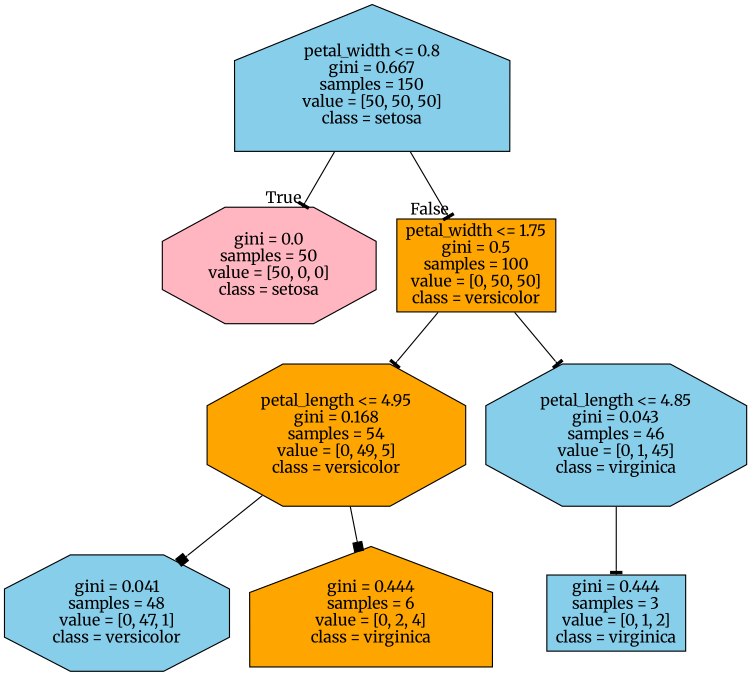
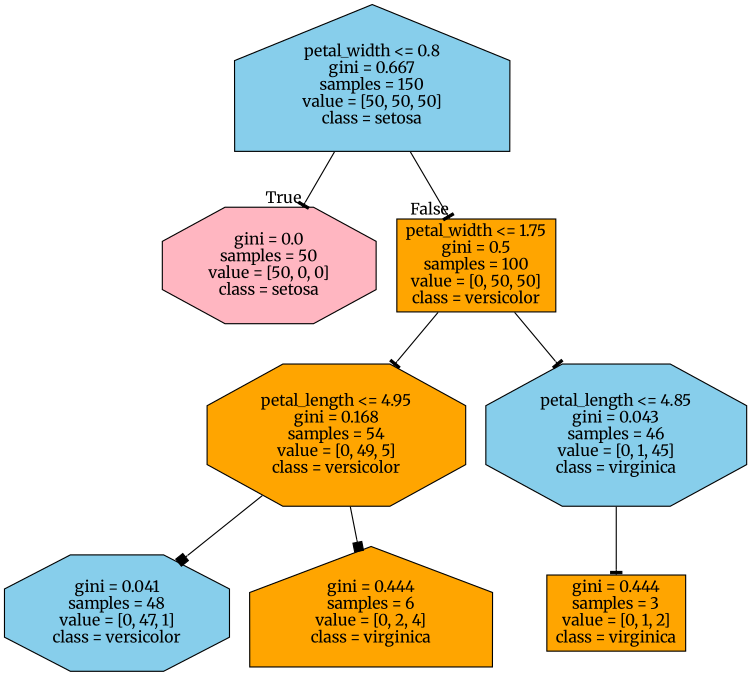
  digraph {
    fontname=Merriweather
    node [fillcolor=orange fontname=Merriweather shape=octagon style=filled]
    edge [arrowhead=tee fontname=Merriweather]
    n1 [fillcolor=skyblue label="petal_width <= 0.8\ngini = 0.667\nsamples = 150\nvalue = [50, 50, 50]\nclass = setosa" shape=house]
    n2 [fillcolor=lightpink label="gini = 0.0\nsamples = 50\nvalue = [50, 0, 0]\nclass = setosa"]
    n3 [label="petal_width <= 1.75\ngini = 0.5\nsamples = 100\nvalue = [0, 50, 50]\nclass = versicolor" shape=box]
    n4 [label="petal_length <= 4.95\ngini = 0.168\nsamples = 54\nvalue = [0, 49, 5]\nclass = versicolor"]
    n5 [fillcolor=skyblue label="petal_length <= 4.85\ngini = 0.043\nsamples = 46\nvalue = [0, 1, 45]\nclass = virginica"]
    n6 [fillcolor=skyblue label="gini = 0.041\nsamples = 48\nvalue = [0, 47, 1]\nclass = versicolor"]
    n7 [label="gini = 0.444\nsamples = 6\nvalue = [0, 2, 4]\nclass = virginica" shape=house]
-   n8 [fillcolor=skyblue label="gini = 0.444\nsamples = 3\nvalue = [0, 1, 2]\nclass = virginica" shape=box]
+   n8 [label="gini = 0.444\nsamples = 3\nvalue = [0, 1, 2]\nclass = virginica" shape=box]
    n1 -> n2 [headlabel=True labelangle=45 labeldistance=2.5]
    n1 -> n3 [headlabel=False labelangle=-45 labeldistance=2.5]
    n3 -> n4
    n3 -> n5
    n4 -> n6 [arrowhead=box]
    n4 -> n7 [arrowhead=box]
    n5 -> n8
  }
